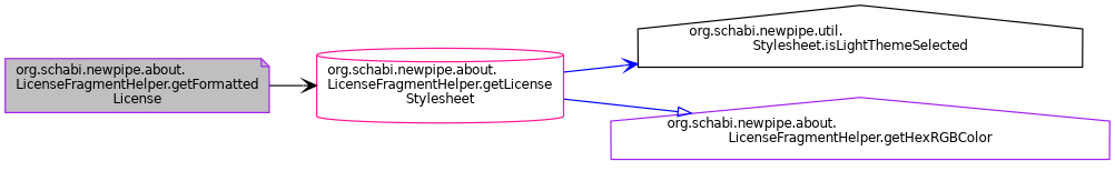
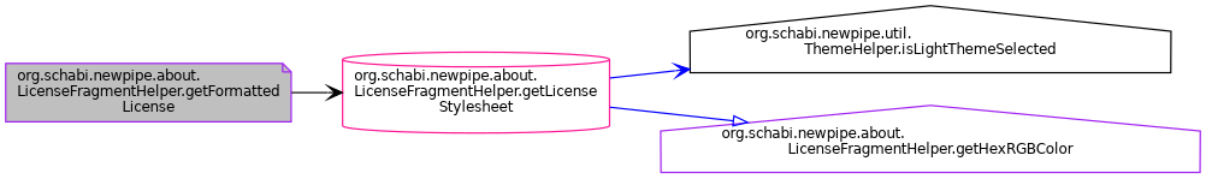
  digraph {
    rankdir=LR
    node [color=purple fillcolor=white fontname=Helvetica fontsize=10 shape=house style=filled]
    edge [color=blue fontname=Helvetica fontsize=10 labelfontname=Helvetica labelfontsize=10 style=solid arrowhead=vee]
    n1 [fillcolor=grey75 fontcolor=black height=0.2 label="org.schabi.newpipe.about.\lLicenseFragmentHelper.getFormatted\lLicense" shape=note width=0.4]
    n2 [color=deeppink height=0.2 label="org.schabi.newpipe.about.\lLicenseFragmentHelper.getLicense\lStylesheet" shape=cylinder width=0.4]
-   n3 [color=black height=0.2 label="org.schabi.newpipe.util.\lStylesheet.isLightThemeSelected" width=0.4]
+   n3 [color=black height=0.2 label="org.schabi.newpipe.util.\lThemeHelper.isLightThemeSelected" width=0.4]
    n4 [height=0.2 label="org.schabi.newpipe.about.\lLicenseFragmentHelper.getHexRGBColor" width=0.4]
    n1 -> n2 [color=black]
    n2 -> n3
    n2 -> n4 [arrowhead=onormal]
  }
